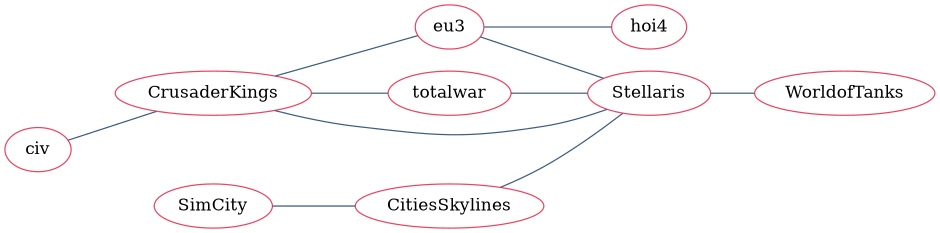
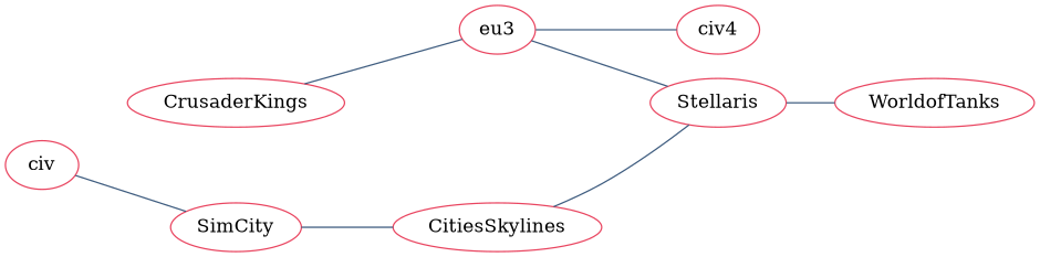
  strict graph {
    rankdir=LR
    node [color="#e94560"]
    edge [color="#3e5c7f" title=1 weight=1]
    n1 [label=civ title="<h3>civ</h3><b>created on:</b> 2010-03-03 22:48:04<br><b>subscriber count:</b> 435769<br><b>description:</b><br>And now it's 4 AM! Just one more turn..."]
    n2 [label=CrusaderKings title="<h3>CrusaderKings</h3><b>created on:</b> 2012-01-28 23:34:47<br><b>subscriber count:</b> 300144<br><b>description:</b><br>Crusader Kings is a historical grand strategy /<br>RPG video game series for PC, Mac & Linux<br>developed & published by Paradox Interactive.<br>Engage in courtly intrigue, dynastic struggles,<br>and holy warfare in mediæval Europe, North Africa,<br>the Middle East, India, the steppes and Tibet. Can<br>you achieve fame and fortune for your noble<br>family, or will your names be forgotten to<br>history?"]
    n3 [label=eu3 title="<h3>eu4</h3><b>created on:</b> 2012-08-10 16:49:44<br><b>subscriber count:</b> 252338<br><b>description:</b><br>A place to share content, ask questions and/or<br>talk about the grand strategy game Europa<br>Universalis IV by Paradox Development Studio."]
-   n4 [label=totalwar title="<h3>totalwar</h3><b>created on:</b> 2010-05-04 01:35:35<br><b>subscriber count:</b> 305477<br><b>description:</b><br>A subreddit for the Total War strategy game<br>series, made by Creative Assembly.  Discussions,<br>strategies, stories, crude cave-drawings, and more<br>for Medieval 2, Empire, Shogun 2, Rome 2, Attila,<br>Thrones of Britannia, Warhammer, Three Kingdoms<br>and others."]
    n5 [label=Stellaris title="<h3>Stellaris</h3><b>created on:</b> 2015-07-31 03:36:08<br><b>subscriber count:</b> 282549<br><b>description:</b><br>A place to share content, ask questions and/or<br>talk about the 4X grand strategy game Stellaris by<br>Paradox Development Studio."]
-   n6 [label=hoi4 title="<h3>hoi4</h3><b>created on:</b> 2014-01-23 16:32:38<br><b>subscriber count:</b> 242437<br><b>description:</b><br>A place to share content, ask questions and/or<br>talk about the grand strategy game Hearts of Iron<br>IV by Paradox Development Studio."]
+   n6 [label=civ4 title="<h3>hoi4</h3><b>created on:</b> 2014-01-23 16:32:38<br><b>subscriber count:</b> 242437<br><b>description:</b><br>A place to share content, ask questions and/or<br>talk about the grand strategy game Hearts of Iron<br>IV by Paradox Development Studio."]
    n7 [label=WorldofTanks title="<h3>WorldofTanks</h3><b>created on:</b> 2010-08-13 20:06:03<br><b>subscriber count:</b> 112117<br><b>description:</b><br>World of Tanks is a PvP MMO game created by<br>international game developer Wargaming. We're<br>Redditors with a passion for gaming, tanks, and<br>everything in between! This is a subreddit where<br>we share WoT news, strategy tips, tank choices,<br>and opinions. We have a number of affiliated clans<br>on the NA, EU, and ASIA servers for all levels of<br>game experience.    Come join the conversation!"]
    n8 [label=SimCity title="<h3>SimCity</h3><b>created on:</b> 2010-07-25 22:01:08<br><b>subscriber count:</b> 31579<br><b>description:</b><br>A Subreddit for the discussion of the SimCity<br>Franchise and related City Builder games."]
    n9 [label=CitiesSkylines title="<h3>CitiesSkylines</h3><b>created on:</b> 2014-08-14 21:33:43<br><b>subscriber count:</b> 351256<br><b>description:</b><br>A subreddit for the City Builder game developed by<br>Colossal Order, Cities: Skylines."]
-   n1 -- n2 [width=2.125]
+   n1 -- n8 [width=2.125]
    n2 -- n3 [title=7 weight=7 width=8.875]
-   n2 -- n4 [title=3 weight=3 width=4.375]
-   n2 -- n5 [title=4 weight=4 width=5.5]
    n3 -- n5 [title=8 weight=8 width=10.0]
    n3 -- n6 [title=2 weight=2 width=3.25]
-   n4 -- n5 [title=2 weight=2 width=3.25]
    n5 -- n7 [width=2.125]
    n8 -- n9 [title=2 weight=2 width=3.25]
    n9 -- n5 [width=2.125]
  }
